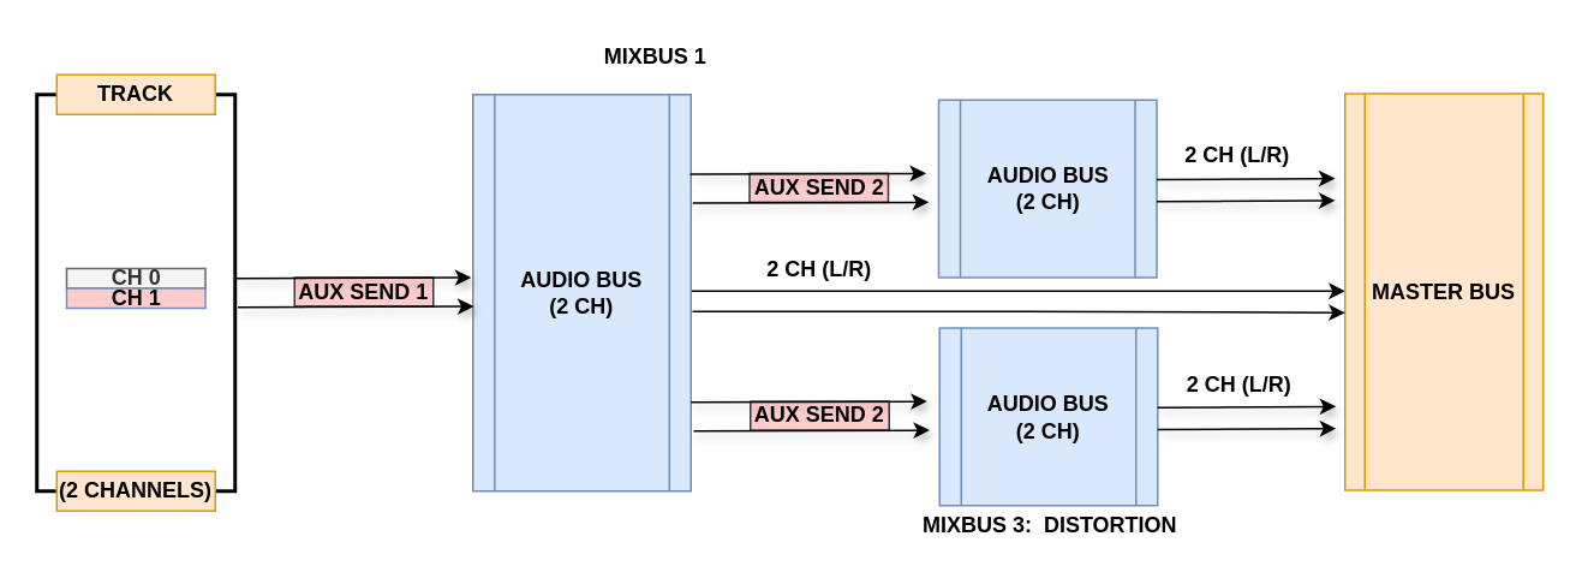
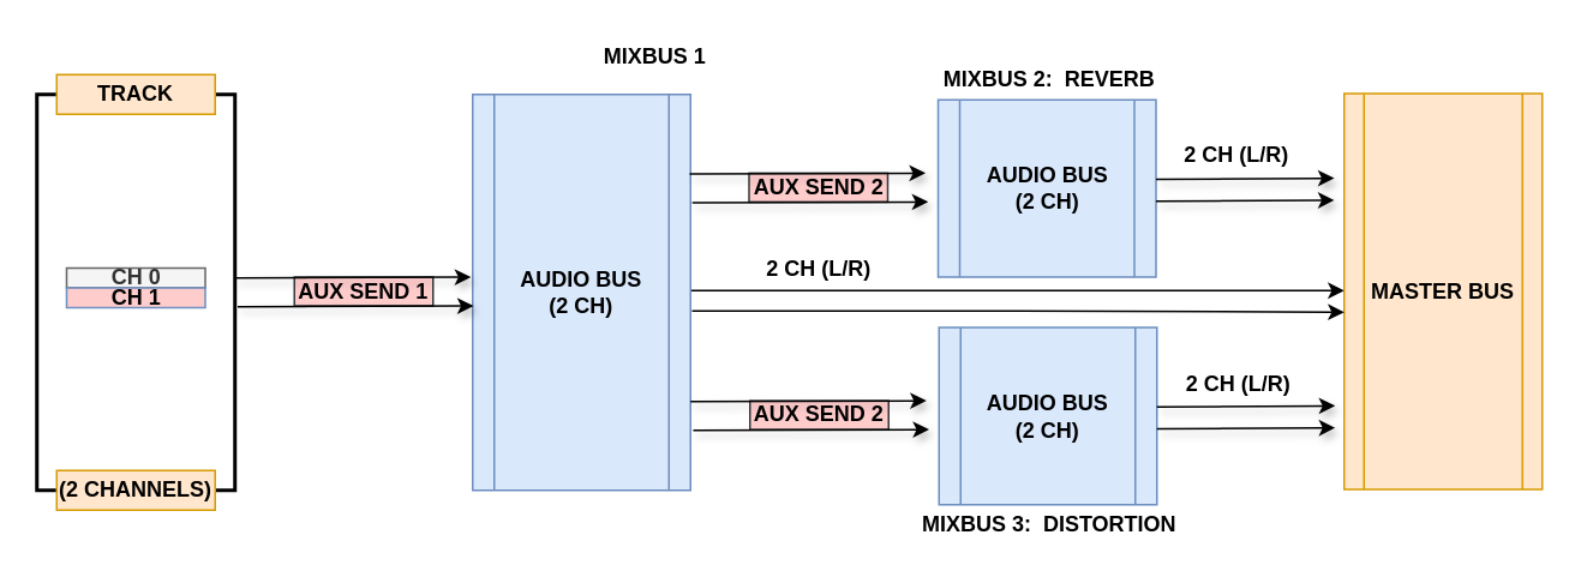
  <mxCell id="0" />
  <mxCell id="1" parent="0" />
  <mxCell id="2" style="edgeStyle=orthogonalEdgeStyle;rounded=0;orthogonalLoop=1;jettySize=auto;html=1;exitX=1;exitY=0.5;exitDx=0;exitDy=0;" edge="1" parent="1" source="3" target="4"><mxGeometry relative="1" as="geometry"><Array as="points"><mxPoint x="570" y="161" /><mxPoint x="570" y="161" /></Array></mxGeometry></mxCell>
  <mxCell id="3" value="&lt;b&gt;AUDIO BUS&lt;br&gt;(2 CH)&lt;/b&gt;" style="shape=process;whiteSpace=wrap;html=1;backgroundOutline=1;fillColor=#dae8fc;strokeColor=#6c8ebf;" vertex="1" parent="1"><mxGeometry x="262" y="52" width="121" height="220" as="geometry" /></mxCell>
  <mxCell id="4" value="&lt;b&gt;MASTER BUS&lt;/b&gt;" style="shape=process;whiteSpace=wrap;html=1;backgroundOutline=1;fillColor=#ffe6cc;strokeColor=#d79b00;" vertex="1" parent="1"><mxGeometry x="746" y="51.5" width="110" height="220" as="geometry" /></mxCell>
  <mxCell id="5" value="&lt;b&gt;CH 0&lt;/b&gt;" style="rounded=0;whiteSpace=wrap;html=1;fillColor=#f5f5f5;strokeColor=#666666;fontColor=#333333;" vertex="1" parent="1"><mxGeometry x="36.5" y="148.5" width="77" height="11" as="geometry" /></mxCell>
  <mxCell id="6" value="&lt;b&gt;CH 1&lt;br&gt;&lt;/b&gt;" style="rounded=0;whiteSpace=wrap;html=1;fillColor=#ffcccc;strokeColor=#6c8ebf;" vertex="1" parent="1"><mxGeometry x="36.5" y="159.5" width="77" height="11" as="geometry" /></mxCell>
  <mxCell id="7" value="" style="strokeWidth=2;html=1;shape=mxgraph.flowchart.annotation_1;align=left;pointerEvents=1;labelBackgroundColor=none;fontColor=#000000;" vertex="1" parent="1"><mxGeometry x="20" y="52" width="22" height="220" as="geometry" /></mxCell>
  <mxCell id="8" value="" style="strokeWidth=2;html=1;shape=mxgraph.flowchart.annotation_1;align=left;pointerEvents=1;labelBackgroundColor=none;fontColor=#000000;rotation=-180;" vertex="1" parent="1"><mxGeometry x="108" y="52" width="22" height="220" as="geometry" /></mxCell>
  <mxCell id="9" value="&lt;b&gt;TRACK&lt;/b&gt;" style="rounded=0;whiteSpace=wrap;html=1;labelBackgroundColor=none;fillColor=#ffe6cc;strokeColor=#d79b00;" vertex="1" parent="1"><mxGeometry x="31" y="41" width="88" height="22" as="geometry" /></mxCell>
  <mxCell id="10" value="&lt;b&gt;(2 CHANNELS)&lt;/b&gt;" style="rounded=0;whiteSpace=wrap;html=1;labelBackgroundColor=none;fillColor=#ffe6cc;strokeColor=#d79b00;" vertex="1" parent="1"><mxGeometry x="31" y="261" width="88" height="22" as="geometry" /></mxCell>
  <mxCell id="11" value="&lt;b&gt;AUX SEND 1&lt;/b&gt;" style="rounded=0;whiteSpace=wrap;html=1;labelBackgroundColor=none;strokeColor=#36393d;fillColor=#ffcccc;" vertex="1" parent="1"><mxGeometry x="163" y="153.5" width="77" height="16" as="geometry" /></mxCell>
  <mxCell id="12" value="&lt;b&gt;MIXBUS&lt;/b&gt; &lt;b&gt;1&lt;/b&gt;" style="text;html=1;align=center;verticalAlign=middle;resizable=0;points=[];autosize=1;fontColor=#000000;" vertex="1" parent="1"><mxGeometry x="324" y="20" width="77" height="22" as="geometry" /></mxCell>
  <mxCell id="13" value="" style="endArrow=classic;html=1;shadow=1;fontColor=#000000;fillColor=none;entryX=-0.008;entryY=0.545;entryDx=0;entryDy=0;entryPerimeter=0;" edge="1" parent="1"><mxGeometry width="50" height="50" relative="1" as="geometry"><mxPoint x="131.47" y="169.95" as="sourcePoint" /><mxPoint x="262.502" y="169.5" as="targetPoint" /></mxGeometry></mxCell>
  <mxCell id="14" value="" style="endArrow=classic;html=1;shadow=1;fontColor=#000000;fillColor=none;entryX=-0.008;entryY=0.545;entryDx=0;entryDy=0;entryPerimeter=0;" edge="1" parent="1"><mxGeometry width="50" height="50" relative="1" as="geometry"><mxPoint x="130" y="153.95" as="sourcePoint" /><mxPoint x="261.032" y="153.5" as="targetPoint" /></mxGeometry></mxCell>
  <mxCell id="15" value="&lt;b&gt;AUDIO BUS&lt;br&gt;(2 CH)&lt;/b&gt;" style="shape=process;whiteSpace=wrap;html=1;backgroundOutline=1;fillColor=#dae8fc;strokeColor=#6c8ebf;" vertex="1" parent="1"><mxGeometry x="520.5" y="55" width="121" height="98.5" as="geometry" /></mxCell>
  <mxCell id="16" value="&lt;b&gt;AUX SEND 2&lt;br&gt;&lt;/b&gt;" style="rounded=0;whiteSpace=wrap;html=1;labelBackgroundColor=none;strokeColor=#36393d;fillColor=#ffcccc;" vertex="1" parent="1"><mxGeometry x="415.5" y="95.75" width="77" height="16" as="geometry" /></mxCell>
+ <mxCell id="17" value="&lt;b&gt;MIXBUS&lt;/b&gt; &lt;b&gt;2:&amp;nbsp; REVERB&lt;br&gt;&lt;/b&gt;" style="text;html=1;align=center;verticalAlign=middle;resizable=0;points=[];autosize=1;fontColor=#000000;" vertex="1" parent="1"><mxGeometry x="515.5" y="33" width="132" height="22" as="geometry" /></mxCell>
  <mxCell id="18" value="" style="endArrow=classic;html=1;shadow=1;fontColor=#000000;fillColor=none;entryX=-0.008;entryY=0.545;entryDx=0;entryDy=0;entryPerimeter=0;" edge="1" parent="1"><mxGeometry width="50" height="50" relative="1" as="geometry"><mxPoint x="383.97" y="112.2" as="sourcePoint" /><mxPoint x="515.002" y="111.75" as="targetPoint" /></mxGeometry></mxCell>
  <mxCell id="19" value="" style="endArrow=classic;html=1;shadow=1;fontColor=#000000;fillColor=none;entryX=-0.008;entryY=0.545;entryDx=0;entryDy=0;entryPerimeter=0;" edge="1" parent="1"><mxGeometry width="50" height="50" relative="1" as="geometry"><mxPoint x="382.5" y="96.2" as="sourcePoint" /><mxPoint x="513.532" y="95.75" as="targetPoint" /></mxGeometry></mxCell>
  <mxCell id="20" value="" style="endArrow=classic;html=1;shadow=1;strokeColor=#000000;fontColor=#000000;" edge="1" parent="1"><mxGeometry width="50" height="50" relative="1" as="geometry"><mxPoint x="641.5" y="111.37" as="sourcePoint" /><mxPoint x="740.5" y="110.75" as="targetPoint" /></mxGeometry></mxCell>
  <mxCell id="21" value="" style="endArrow=classic;html=1;shadow=1;fontColor=#000000;fillColor=none;" edge="1" parent="1"><mxGeometry width="50" height="50" relative="1" as="geometry"><mxPoint x="641.5" y="99.19" as="sourcePoint" /><mxPoint x="740.5" y="98.57" as="targetPoint" /></mxGeometry></mxCell>
  <mxCell id="22" value="&lt;b&gt;2 CH (L/R)&lt;/b&gt;" style="text;html=1;align=center;verticalAlign=middle;resizable=0;points=[];autosize=1;fontColor=#000000;" vertex="1" parent="1"><mxGeometry x="647.5" y="75.16" width="77" height="22" as="geometry" /></mxCell>
  <mxCell id="23" value="&lt;b&gt;AUDIO BUS&lt;br&gt;(2 CH)&lt;/b&gt;" style="shape=process;whiteSpace=wrap;html=1;backgroundOutline=1;fillColor=#dae8fc;strokeColor=#6c8ebf;" vertex="1" parent="1"><mxGeometry x="521" y="181.5" width="121" height="98.5" as="geometry" /></mxCell>
  <mxCell id="24" value="&lt;b&gt;AUX SEND 2&lt;br&gt;&lt;/b&gt;" style="rounded=0;whiteSpace=wrap;html=1;labelBackgroundColor=none;strokeColor=#36393d;fillColor=#ffcccc;" vertex="1" parent="1"><mxGeometry x="416" y="222.25" width="77" height="16" as="geometry" /></mxCell>
  <mxCell id="25" value="&lt;b&gt;MIXBUS&lt;/b&gt; &lt;b&gt;3:&amp;nbsp; DISTORTION&lt;br&gt;&lt;/b&gt;" style="text;html=1;align=center;verticalAlign=middle;resizable=0;points=[];autosize=1;fontColor=#000000;" vertex="1" parent="1"><mxGeometry x="499" y="280" width="165" height="22" as="geometry" /></mxCell>
  <mxCell id="26" value="" style="endArrow=classic;html=1;shadow=1;fontColor=#000000;fillColor=none;entryX=-0.008;entryY=0.545;entryDx=0;entryDy=0;entryPerimeter=0;" edge="1" parent="1"><mxGeometry width="50" height="50" relative="1" as="geometry"><mxPoint x="384.47" y="238.7" as="sourcePoint" /><mxPoint x="515.502" y="238.25" as="targetPoint" /></mxGeometry></mxCell>
  <mxCell id="27" value="" style="endArrow=classic;html=1;shadow=1;fontColor=#000000;fillColor=none;entryX=-0.008;entryY=0.545;entryDx=0;entryDy=0;entryPerimeter=0;" edge="1" parent="1"><mxGeometry width="50" height="50" relative="1" as="geometry"><mxPoint x="383" y="222.7" as="sourcePoint" /><mxPoint x="514.032" y="222.25" as="targetPoint" /></mxGeometry></mxCell>
  <mxCell id="28" value="" style="endArrow=classic;html=1;shadow=1;strokeColor=#000000;fontColor=#000000;" edge="1" parent="1"><mxGeometry width="50" height="50" relative="1" as="geometry"><mxPoint x="642" y="237.87" as="sourcePoint" /><mxPoint x="741" y="237.25" as="targetPoint" /></mxGeometry></mxCell>
  <mxCell id="29" value="" style="endArrow=classic;html=1;shadow=1;fontColor=#000000;fillColor=none;" edge="1" parent="1"><mxGeometry width="50" height="50" relative="1" as="geometry"><mxPoint x="642" y="225.69" as="sourcePoint" /><mxPoint x="741" y="225.07" as="targetPoint" /></mxGeometry></mxCell>
  <mxCell id="30" value="&lt;b&gt;2 CH (L/R)&lt;/b&gt;" style="text;html=1;align=center;verticalAlign=middle;resizable=0;points=[];autosize=1;fontColor=#000000;" vertex="1" parent="1"><mxGeometry x="648" y="201.66" width="77" height="22" as="geometry" /></mxCell>
  <mxCell id="31" style="edgeStyle=orthogonalEdgeStyle;rounded=0;orthogonalLoop=1;jettySize=auto;html=1;exitX=1.007;exitY=0.547;exitDx=0;exitDy=0;exitPerimeter=0;" edge="1" parent="1" source="3"><mxGeometry relative="1" as="geometry"><mxPoint x="394" y="173" as="sourcePoint" /><mxPoint x="746" y="173" as="targetPoint" /><Array as="points"><mxPoint x="565" y="172" /></Array></mxGeometry></mxCell>
  <mxCell id="32" value="&lt;b&gt;2 CH (L/R)&lt;/b&gt;" style="text;html=1;align=center;verticalAlign=middle;resizable=0;points=[];autosize=1;fontColor=#000000;" vertex="1" parent="1"><mxGeometry x="415.5" y="137.5" width="77" height="22" as="geometry" /></mxCell>
